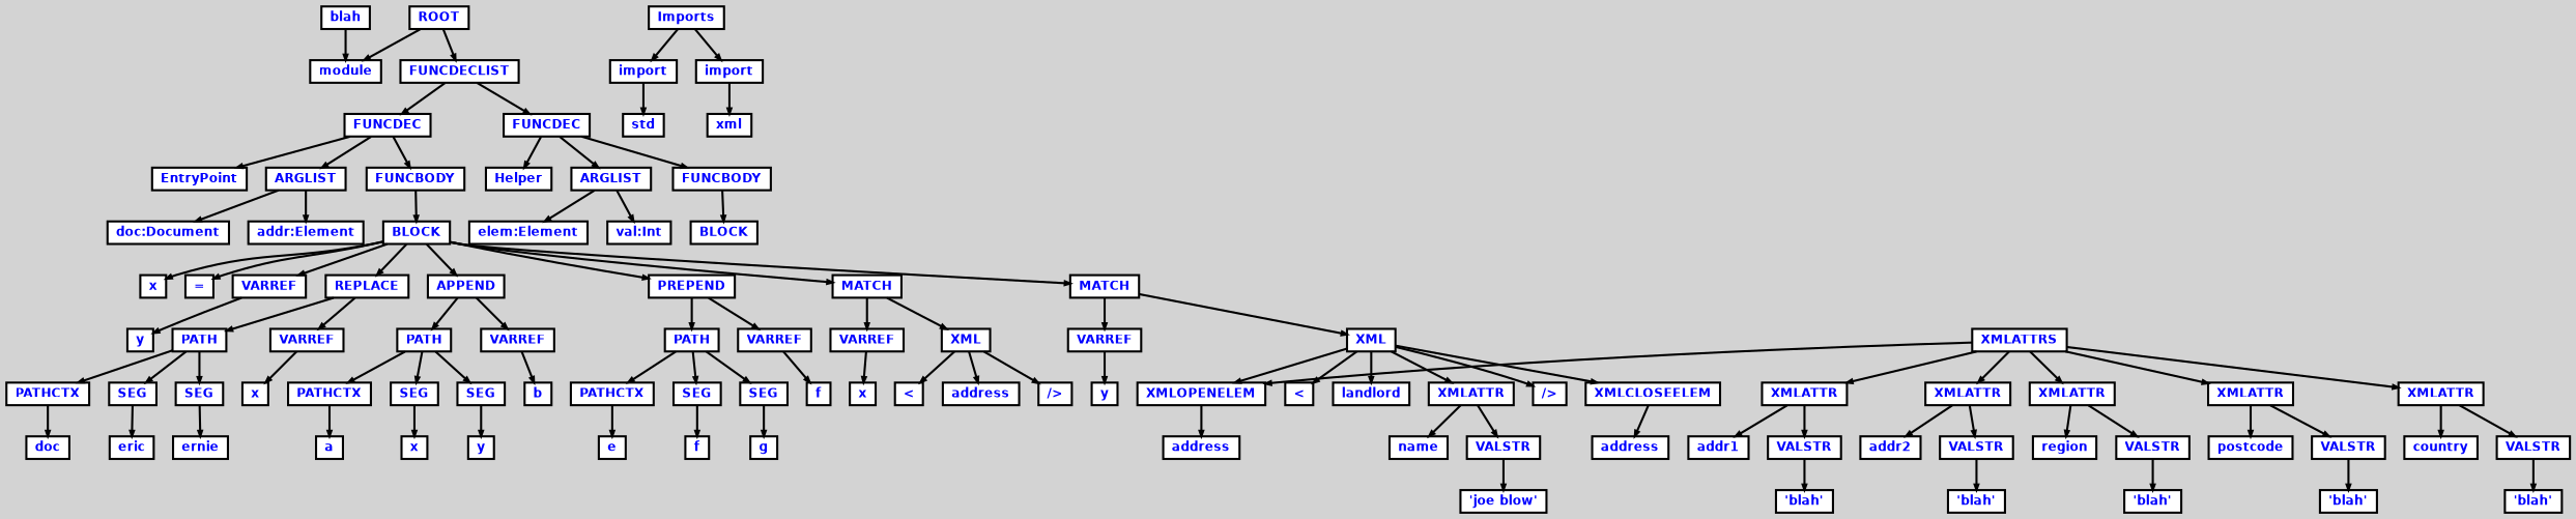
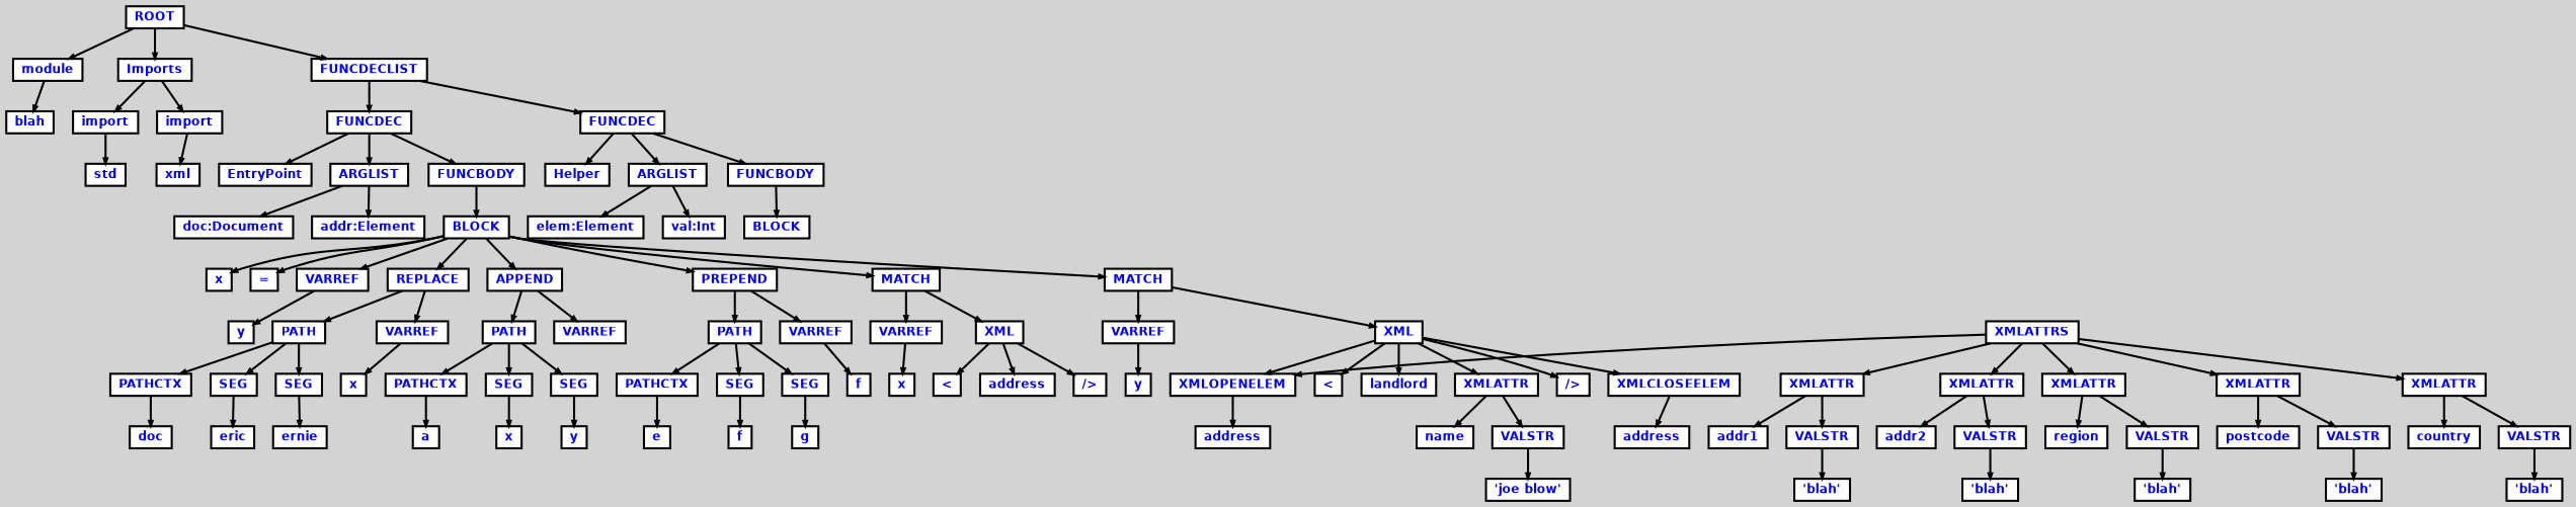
  digraph {
    bgcolor=lightgrey
    ordering=out
    ranksep=.4
    node [color=black fillcolor=white fixedsize=false fontcolor=blue fontname="Helvetica-bold" fontsize=12 shape=box style="filled, solid, bold"]
    edge [arrowsize=.5 color=black style=bold]
    n1 [height=.25 label=ROOT width=.25]
    n2 [height=.25 label=module width=.25]
    n3 [height=.25 label=Imports width=.25]
    n4 [height=.25 label=FUNCDECLIST width=.25]
    n5 [height=.25 label=blah width=.25]
    n6 [height=.25 label=import width=.25]
    n7 [height=.25 label=import width=.25]
    n8 [height=.25 label=FUNCDEC width=.25]
    n9 [height=.25 label=FUNCDEC width=.25]
    n10 [height=.25 label=std width=.25]
    n11 [height=.25 label=xml width=.25]
    n12 [height=.25 label=EntryPoint width=.25]
    n13 [height=.25 label=ARGLIST width=.25]
    n14 [height=.25 label=FUNCBODY width=.25]
    n15 [height=.25 label=Helper width=.25]
    n16 [height=.25 label=ARGLIST width=.25]
    n17 [height=.25 label=FUNCBODY width=.25]
    n18 [height=.25 label="doc:Document" width=.25]
    n19 [height=.25 label="addr:Element" width=.25]
    n20 [height=.25 label=BLOCK width=.25]
    n21 [height=.25 label=x width=.25]
    n22 [height=.25 label="=" width=.25]
    n23 [height=.25 label=VARREF width=.25]
    n24 [height=.25 label=REPLACE width=.25]
    n25 [height=.25 label=APPEND width=.25]
    n26 [height=.25 label=PREPEND width=.25]
    n27 [height=.25 label=MATCH width=.25]
    n28 [height=.25 label=MATCH width=.25]
    n29 [height=.25 label=y width=.25]
    n30 [height=.25 label=PATH width=.25]
    n31 [height=.25 label=VARREF width=.25]
    n32 [height=.25 label=PATH width=.25]
    n33 [height=.25 label=VARREF width=.25]
    n34 [height=.25 label=PATH width=.25]
    n35 [height=.25 label=VARREF width=.25]
    n36 [height=.25 label=VARREF width=.25]
    n37 [height=.25 label=XML width=.25]
    n38 [height=.25 label=VARREF width=.25]
    n39 [height=.25 label=XML width=.25]
    n40 [height=.25 label=PATHCTX width=.25]
    n41 [height=.25 label=SEG width=.25]
    n42 [height=.25 label=SEG width=.25]
    n43 [height=.25 label=x width=.25]
    n44 [height=.25 label=doc width=.25]
    n45 [height=.25 label=eric width=.25]
    n46 [height=.25 label=ernie width=.25]
    n47 [height=.25 label=PATHCTX width=.25]
    n48 [height=.25 label=SEG width=.25]
    n49 [height=.25 label=SEG width=.25]
-   n50 [height=.25 label=b width=.25]
    n51 [height=.25 label=a width=.25]
    n52 [height=.25 label=x width=.25]
    n53 [height=.25 label=y width=.25]
    n54 [height=.25 label=PATHCTX width=.25]
    n55 [height=.25 label=SEG width=.25]
    n56 [height=.25 label=SEG width=.25]
    n57 [height=.25 label=f width=.25]
    n58 [height=.25 label=e width=.25]
    n59 [height=.25 label=f width=.25]
    n60 [height=.25 label=g width=.25]
    n61 [height=.25 label=x width=.25]
    n62 [height=.25 label="<" width=.25]
    n63 [height=.25 label=address width=.25]
    n64 [height=.25 label="/>" width=.25]
    n65 [height=.25 label=y width=.25]
    n66 [height=.25 label=XMLOPENELEM width=.25]
    n67 [height=.25 label="<" width=.25]
    n68 [height=.25 label=landlord width=.25]
    n69 [height=.25 label=XMLATTR width=.25]
    n70 [height=.25 label="/>" width=.25]
    n71 [height=.25 label=XMLCLOSEELEM width=.25]
    n72 [height=.25 label=address width=.25]
    n73 [height=.25 label=name width=.25]
    n74 [height=.25 label=VALSTR width=.25]
    n75 [height=.25 label=address width=.25]
    n76 [height=.25 label=XMLATTRS width=.25]
    n77 [height=.25 label=XMLATTR width=.25]
    n78 [height=.25 label=XMLATTR width=.25]
    n79 [height=.25 label=XMLATTR width=.25]
    n80 [height=.25 label=XMLATTR width=.25]
    n81 [height=.25 label=XMLATTR width=.25]
    n82 [height=.25 label=addr1 width=.25]
    n83 [height=.25 label=VALSTR width=.25]
    n84 [height=.25 label=addr2 width=.25]
    n85 [height=.25 label=VALSTR width=.25]
    n86 [height=.25 label=region width=.25]
    n87 [height=.25 label=VALSTR width=.25]
    n88 [height=.25 label=postcode width=.25]
    n89 [height=.25 label=VALSTR width=.25]
    n90 [height=.25 label=country width=.25]
    n91 [height=.25 label=VALSTR width=.25]
    n92 [height=.25 label="'blah'" width=.25]
    n93 [height=.25 label="'blah'" width=.25]
    n94 [height=.25 label="'blah'" width=.25]
    n95 [height=.25 label="'blah'" width=.25]
    n96 [height=.25 label="'blah'" width=.25]
    n97 [height=.25 label="'joe blow'" width=.25]
    n98 [height=.25 label="elem:Element" width=.25]
    n99 [height=.25 label="val:Int" width=.25]
    n100 [height=.25 label=BLOCK width=.25]
    n1 -> n2
+   n1 -> n3
    n1 -> n4
-   n5 -> n2
+   n2 -> n5
    n3 -> n6
    n3 -> n7
    n4 -> n8
    n4 -> n9
    n6 -> n10
    n7 -> n11
    n8 -> n12
    n8 -> n13
    n8 -> n14
    n9 -> n15
    n9 -> n16
    n9 -> n17
    n13 -> n18
    n13 -> n19
    n14 -> n20
    n16 -> n98
    n16 -> n99
    n17 -> n100
    n20 -> n21
    n20 -> n22
    n20 -> n23
    n20 -> n24
    n20 -> n25
    n20 -> n26
    n20 -> n27
    n20 -> n28
    n23 -> n29
    n24 -> n30
    n24 -> n31
    n25 -> n32
    n25 -> n33
    n26 -> n34
    n26 -> n35
    n27 -> n36
    n27 -> n37
    n28 -> n38
    n28 -> n39
    n30 -> n40
    n30 -> n41
    n30 -> n42
    n31 -> n43
    n32 -> n47
    n32 -> n48
    n32 -> n49
-   n33 -> n50
    n34 -> n54
    n34 -> n55
    n34 -> n56
    n35 -> n57
    n36 -> n61
    n37 -> n62
    n37 -> n63
    n37 -> n64
    n38 -> n65
    n39 -> n66
    n39 -> n67
    n39 -> n68
    n39 -> n69
    n39 -> n70
    n39 -> n71
    n40 -> n44
    n41 -> n45
    n42 -> n46
    n47 -> n51
    n48 -> n52
    n49 -> n53
    n54 -> n58
    n55 -> n59
    n56 -> n60
    n66 -> n72
    n69 -> n73
    n69 -> n74
    n71 -> n75
    n74 -> n97
    n76 -> n66
    n76 -> n77
    n76 -> n78
    n76 -> n79
    n76 -> n80
    n76 -> n81
    n77 -> n82
    n77 -> n83
    n78 -> n84
    n78 -> n85
    n79 -> n86
    n79 -> n87
    n80 -> n88
    n80 -> n89
    n81 -> n90
    n81 -> n91
    n83 -> n92
    n85 -> n93
    n87 -> n94
    n89 -> n95
    n91 -> n96
  }
